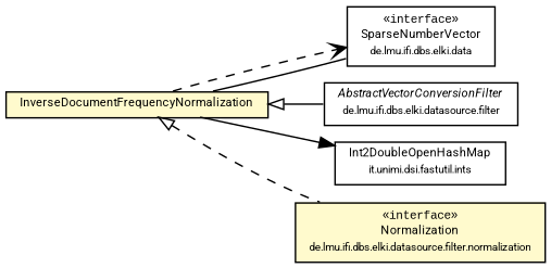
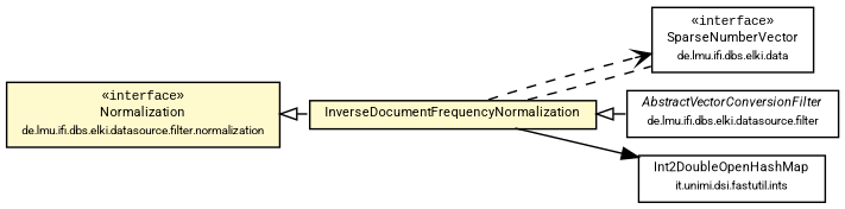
  digraph {
    fontname="Liberation Mono"
    nodesep=0.15
    rankdir=LR
    ranksep=0.25
    node [fontcolor=black fontname="Liberation Mono" fontsize=8 margin=0 shape=plaintext]
    edge [color=black fontname="Liberation Mono" fontsize=7 labelfontname=Roboto labelfontsize=7]
    n1 [height=0 label=<<table title="de.lmu.ifi.dbs.elki.data.SparseNumberVector" border="0" cellborder="1" cellspacing="0" cellpadding="2" href="../../../../data/SparseNumberVector.html" target="_parent"> 		<tr><td><table border="0" cellspacing="0" cellpadding="1"> 		<tr><td align="center" balign="center"> &#171;interface&#187; </td></tr> 		<tr><td align="center" balign="center"> <font face="Roboto">SparseNumberVector</font> </td></tr> 		<tr><td align="center" balign="center"> <font face="Roboto" point-size="7.0">de.lmu.ifi.dbs.elki.data</font> </td></tr> 		</table></td></tr> 		</table>> width=0]
    n2 [height=0 label=<<table title="de.lmu.ifi.dbs.elki.datasource.filter.AbstractVectorConversionFilter" border="0" cellborder="1" cellspacing="0" cellpadding="2" href="../../AbstractVectorConversionFilter.html" target="_parent"> 		<tr><td><table border="0" cellspacing="0" cellpadding="1"> 		<tr><td align="center" balign="center"> <font face="Roboto"><i>AbstractVectorConversionFilter</i></font> </td></tr> 		<tr><td align="center" balign="center"> <font face="Roboto" point-size="7.0">de.lmu.ifi.dbs.elki.datasource.filter</font> </td></tr> 		</table></td></tr> 		</table>> width=0]
    n3 [height=0 label=<<table title="de.lmu.ifi.dbs.elki.datasource.filter.normalization.columnwise.InverseDocumentFrequencyNormalization" border="0" cellborder="1" cellspacing="0" cellpadding="2" bgcolor="lemonChiffon" href="InverseDocumentFrequencyNormalization.html" target="_parent"> 		<tr><td><table border="0" cellspacing="0" cellpadding="1"> 		<tr><td align="center" balign="center"> <font face="Roboto">InverseDocumentFrequencyNormalization</font> </td></tr> 		</table></td></tr> 		</table>> width=0]
    n4 [height=0 label=<<table title="it.unimi.dsi.fastutil.ints.Int2DoubleOpenHashMap" border="0" cellborder="1" cellspacing="0" cellpadding="2" href="http://docs.oracle.com/javase/7/docs/api/it/unimi/dsi/fastutil/ints/Int2DoubleOpenHashMap.html" target="_parent"> 		<tr><td><table border="0" cellspacing="0" cellpadding="1"> 		<tr><td align="center" balign="center"> <font face="Roboto">Int2DoubleOpenHashMap</font> </td></tr> 		<tr><td align="center" balign="center"> <font face="Roboto" point-size="7.0">it.unimi.dsi.fastutil.ints</font> </td></tr> 		</table></td></tr> 		</table>> width=0]
    n5 [height=0 label=<<table title="de.lmu.ifi.dbs.elki.datasource.filter.normalization.Normalization" border="0" cellborder="1" cellspacing="0" cellpadding="2" bgcolor="LemonChiffon" href="../Normalization.html" target="_parent"> 		<tr><td><table border="0" cellspacing="0" cellpadding="1"> 		<tr><td align="center" balign="center"> &#171;interface&#187; </td></tr> 		<tr><td align="center" balign="center"> <font face="Roboto">Normalization</font> </td></tr> 		<tr><td align="center" balign="center"> <font face="Roboto" point-size="7.0">de.lmu.ifi.dbs.elki.datasource.filter.normalization</font> </td></tr> 		</table></td></tr> 		</table>> width=0]
-   n3 -> n1 [arrowhead=none weight=2]
+   n3 -> n1 [arrowhead=none weight=2 style=dashed]
    n3 -> n1 [arrowhead=open style=dashed weight=0]
    n3 -> n2 [arrowtail=empty dir=back weight=10]
    n3 -> n4 [arrowhead=normal weight=1]
-   n3 -> n5 [arrowtail=empty dir=back style=dashed weight=9]
+   n5 -> n3 [arrowtail=empty dir=back style=dashed weight=9]
  }
